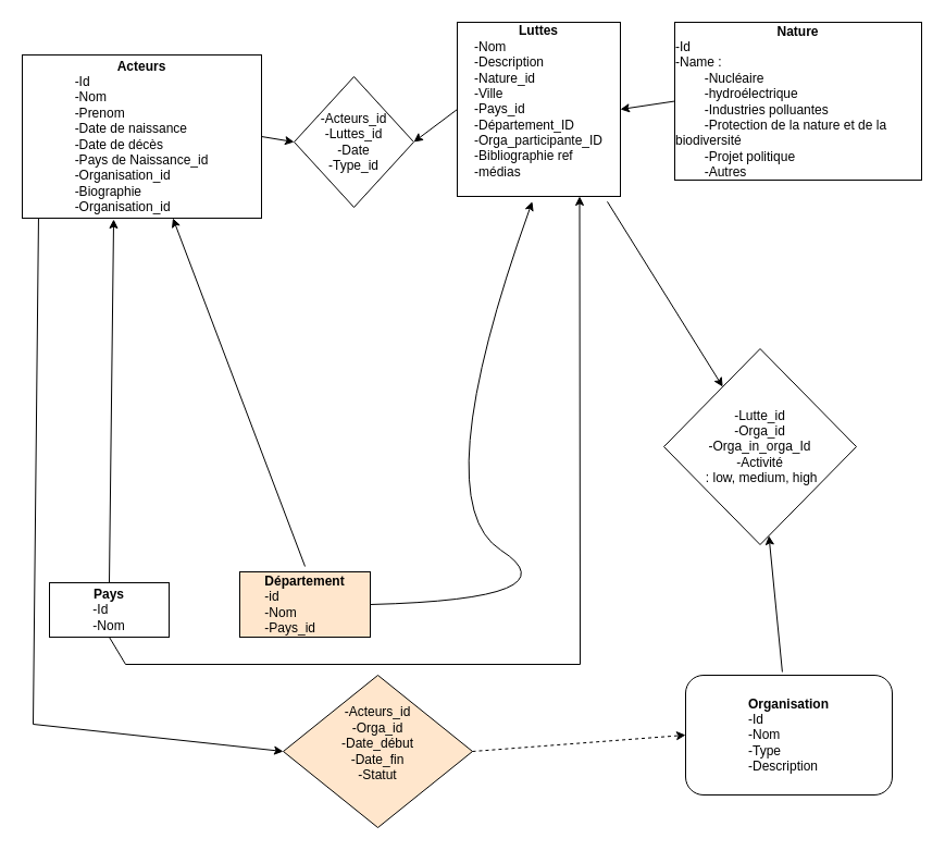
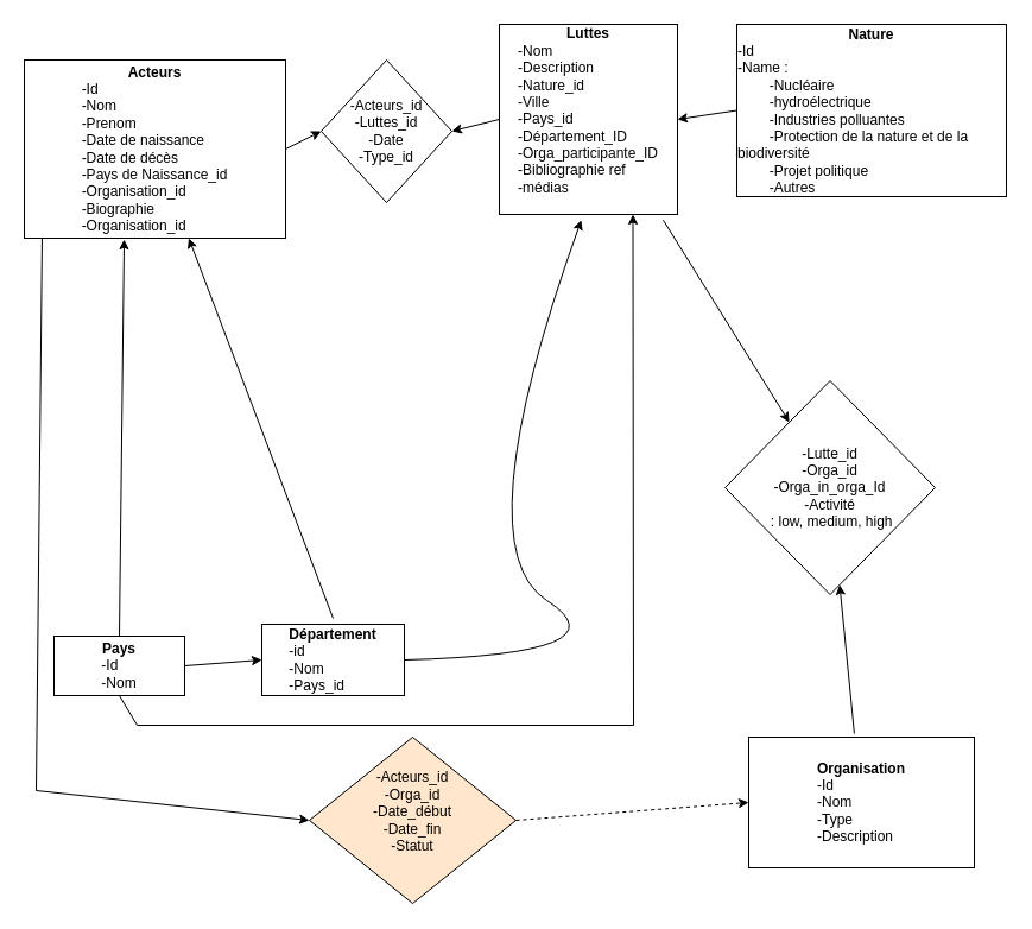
  <mxCell id="0" />
  <mxCell id="1" parent="0" />
  <mxCell id="2" value="&lt;div&gt;&lt;b&gt;Acteurs&lt;/b&gt;&lt;/div&gt;&lt;div align=&quot;left&quot;&gt;-Id&lt;/div&gt;&lt;div align=&quot;left&quot;&gt;-Nom&lt;/div&gt;&lt;div align=&quot;left&quot;&gt;-Prenom&lt;/div&gt;&lt;div align=&quot;left&quot;&gt;-Date de naissance&lt;/div&gt;&lt;div align=&quot;left&quot;&gt;-Date de décès&lt;br&gt;&lt;/div&gt;&lt;div align=&quot;left&quot;&gt;-Pays de Naissance_id&lt;/div&gt;&lt;div align=&quot;left&quot;&gt;-Organisation_id&lt;/div&gt;&lt;div align=&quot;left&quot;&gt;-Biographie&lt;/div&gt;&lt;div align=&quot;left&quot;&gt;-Organisation_id&lt;br&gt;&lt;/div&gt;" style="rounded=0;whiteSpace=wrap;html=1;" parent="1" vertex="1"><mxGeometry y="50" width="220" height="150" as="geometry" x="20" /></mxCell>
  <mxCell id="3" value="&lt;div&gt;&lt;span&gt;Pays&lt;/span&gt;&lt;/div&gt;&lt;div align=&quot;left&quot;&gt;&lt;span&gt;&lt;span style=&quot;font-weight: normal&quot;&gt;-Id&lt;/span&gt;&lt;br&gt;&lt;/span&gt;&lt;/div&gt;&lt;div align=&quot;left&quot;&gt;&lt;span style=&quot;font-weight: normal&quot;&gt;-Nom&lt;/span&gt;&lt;br&gt;&lt;/div&gt;" style="text;html=1;strokeColor=default;fillColor=none;align=center;verticalAlign=middle;whiteSpace=wrap;rounded=0;fontStyle=1" parent="1" vertex="1"><mxGeometry x="45" y="535" width="110" height="50" as="geometry" /></mxCell>
- <mxCell id="4" value="&lt;div&gt;&lt;b&gt;Département&lt;/b&gt;&lt;/div&gt;&lt;div align=&quot;left&quot;&gt;-id&lt;/div&gt;&lt;div align=&quot;left&quot;&gt;-Nom&lt;/div&gt;&lt;div align=&quot;left&quot;&gt;-Pays_id&lt;br&gt;&lt;/div&gt;" style="rounded=0;whiteSpace=wrap;html=1;fillColor=#ffe6cc;" parent="1" vertex="1"><mxGeometry x="220" y="525" width="120" height="60" as="geometry" /></mxCell>
+ <mxCell id="4" value="&lt;div&gt;&lt;b&gt;Département&lt;/b&gt;&lt;/div&gt;&lt;div align=&quot;left&quot;&gt;-id&lt;/div&gt;&lt;div align=&quot;left&quot;&gt;-Nom&lt;/div&gt;&lt;div align=&quot;left&quot;&gt;-Pays_id&lt;br&gt;&lt;/div&gt;" style="rounded=0;whiteSpace=wrap;html=1;" parent="1" vertex="1"><mxGeometry x="220" y="525" width="120" height="60" as="geometry" /></mxCell>
  <mxCell id="5" value="&lt;div&gt;&lt;b&gt;Luttes&lt;/b&gt;&lt;/div&gt;&lt;div align=&quot;left&quot;&gt;-Nom&lt;/div&gt;&lt;div align=&quot;left&quot;&gt;-Description&lt;br&gt;&lt;/div&gt;&lt;div align=&quot;left&quot;&gt;-Nature_id&lt;br&gt;&lt;/div&gt;&lt;div align=&quot;left&quot;&gt;-Ville&lt;/div&gt;&lt;div align=&quot;left&quot;&gt;-Pays_id&lt;/div&gt;&lt;div align=&quot;left&quot;&gt;-Département_ID&lt;/div&gt;&lt;div align=&quot;left&quot;&gt;-Orga_participante_ID&lt;/div&gt;&lt;div align=&quot;left&quot;&gt;-Bibliographie ref&lt;/div&gt;&lt;div align=&quot;left&quot;&gt;-médias&lt;br&gt;&lt;/div&gt;&lt;div&gt;&lt;br&gt;&lt;/div&gt;" style="rounded=0;whiteSpace=wrap;html=1;strokeColor=default;" parent="1" vertex="1"><mxGeometry x="420" y="20" width="150" height="160" as="geometry" /></mxCell>
  <mxCell id="6" value="&lt;div&gt;&lt;b&gt;Nature&lt;/b&gt;&lt;/div&gt;&lt;div align=&quot;left&quot;&gt;-Id&lt;br&gt;&lt;/div&gt;&lt;div align=&quot;left&quot;&gt;-Name :&lt;/div&gt;&lt;div align=&quot;left&quot;&gt;&lt;span&gt;&#09;&lt;/span&gt;&lt;span style=&quot;white-space: pre&quot;&gt;&#09;&lt;/span&gt;-Nucléaire&lt;br&gt;&lt;/div&gt;&lt;div align=&quot;left&quot;&gt;&lt;span&gt;&#09;&lt;/span&gt;&lt;span style=&quot;white-space: pre&quot;&gt;&#09;&lt;/span&gt;-hydroélectrique&lt;/div&gt;&lt;div align=&quot;left&quot;&gt;&lt;span&gt;&#09;&lt;/span&gt;&lt;span style=&quot;white-space: pre&quot;&gt;&#09;&lt;/span&gt;-Industries polluantes&lt;/div&gt;&lt;div align=&quot;left&quot;&gt;&lt;span style=&quot;white-space: pre&quot;&gt;&#09;&lt;/span&gt;-Protection de la nature et de la &lt;span style=&quot;white-space: pre&quot;&gt;&#09;&lt;/span&gt;&amp;nbsp; biodiversité&lt;/div&gt;&lt;div align=&quot;left&quot;&gt;&lt;span style=&quot;white-space: pre&quot;&gt;&#09;&lt;/span&gt;-Projet politique &lt;br&gt;&lt;/div&gt;&lt;div align=&quot;left&quot;&gt;&lt;span style=&quot;white-space: pre&quot;&gt;&#09;&lt;/span&gt;-Autres&lt;br&gt;&lt;/div&gt;" style="rounded=0;whiteSpace=wrap;html=1;strokeColor=default;" parent="1" vertex="1"><mxGeometry x="620" y="20" width="227" height="145" as="geometry" /></mxCell>
- <mxCell id="7" value="&lt;div&gt;-Acteurs_id&lt;/div&gt;&lt;div&gt;-Luttes_id&lt;/div&gt;&lt;div&gt;-Date&lt;/div&gt;&lt;div&gt;-Type_id&lt;br&gt;&lt;/div&gt;" style="rhombus;whiteSpace=wrap;html=1;strokeColor=default;" parent="1" vertex="1"><mxGeometry x="270" y="70" width="110" height="120" as="geometry" /></mxCell>
+ <mxCell id="7" value="&lt;div&gt;-Acteurs_id&lt;/div&gt;&lt;div&gt;-Luttes_id&lt;/div&gt;&lt;div&gt;-Date&lt;/div&gt;&lt;div&gt;-Type_id&lt;br&gt;&lt;/div&gt;" style="rhombus;whiteSpace=wrap;html=1;strokeColor=default;" parent="1" vertex="1"><mxGeometry x="270" y="50" width="110" height="120" as="geometry" /></mxCell>
  <mxCell id="8" value="" style="endArrow=classic;html=1;rounded=0;exitX=1;exitY=0.5;exitDx=0;exitDy=0;entryX=0;entryY=0.5;entryDx=0;entryDy=0;" parent="1" source="2" target="7" edge="1"><mxGeometry width="50" height="50" relative="1" as="geometry"><mxPoint x="380" y="420" as="sourcePoint" /><mxPoint x="430" y="370" as="targetPoint" /></mxGeometry></mxCell>
  <mxCell id="9" value="" style="endArrow=classic;html=1;rounded=0;exitX=0;exitY=0.5;exitDx=0;exitDy=0;entryX=1;entryY=0.5;entryDx=0;entryDy=0;" parent="1" source="5" target="7" edge="1"><mxGeometry width="50" height="50" relative="1" as="geometry"><mxPoint x="380" y="420" as="sourcePoint" /><mxPoint x="430" y="370" as="targetPoint" /></mxGeometry></mxCell>
  <mxCell id="10" value="" style="endArrow=classic;html=1;rounded=0;exitX=0;exitY=0.5;exitDx=0;exitDy=0;entryX=1;entryY=0.5;entryDx=0;entryDy=0;" parent="1" source="6" target="5" edge="1"><mxGeometry width="50" height="50" relative="1" as="geometry"><mxPoint x="390" y="420" as="sourcePoint" /><mxPoint x="440" y="370" as="targetPoint" /></mxGeometry></mxCell>
+ <mxCell id="11" value="" style="endArrow=classic;html=1;rounded=0;exitX=1;exitY=0.5;exitDx=0;exitDy=0;entryX=0;entryY=0.5;entryDx=0;entryDy=0;" parent="1" source="3" target="4" edge="1"><mxGeometry width="50" height="50" relative="1" as="geometry"><mxPoint x="390" y="420" as="sourcePoint" /><mxPoint x="440" y="370" as="targetPoint" /></mxGeometry></mxCell>
  <mxCell id="12" value="" style="curved=1;endArrow=classic;html=1;rounded=0;exitX=1;exitY=0.5;exitDx=0;exitDy=0;entryX=0.46;entryY=1.03;entryDx=0;entryDy=0;entryPerimeter=0;" parent="1" source="4" target="5" edge="1"><mxGeometry width="50" height="50" relative="1" as="geometry"><mxPoint x="390" y="510" as="sourcePoint" /><mxPoint x="440" y="460" as="targetPoint" /><Array as="points"><mxPoint x="530" y="550" /><mxPoint x="390" y="460" /></Array></mxGeometry></mxCell>
  <mxCell id="13" value="" style="endArrow=classic;html=1;rounded=0;" parent="1" target="2" edge="1"><mxGeometry width="50" height="50" relative="1" as="geometry"><mxPoint x="280" y="520" as="sourcePoint" /><mxPoint x="440" y="280" as="targetPoint" /></mxGeometry></mxCell>
  <mxCell id="14" value="" style="endArrow=classic;html=1;rounded=0;exitX=0.068;exitY=1;exitDx=0;exitDy=0;exitPerimeter=0;entryX=0;entryY=0.5;entryDx=0;entryDy=0;" parent="1" source="2" target="18" edge="1"><mxGeometry width="50" height="50" relative="1" as="geometry"><mxPoint x="390" y="330" as="sourcePoint" /><mxPoint x="220" y="640" as="targetPoint" /><Array as="points"><mxPoint x="30" y="665" /></Array></mxGeometry></mxCell>
- <mxCell id="15" value="&lt;div&gt;&lt;b&gt;Organisation&lt;/b&gt;&lt;/div&gt;&lt;div align=&quot;left&quot;&gt;-Id&lt;/div&gt;&lt;div align=&quot;left&quot;&gt;-Nom&lt;/div&gt;&lt;div align=&quot;left&quot;&gt;-Type&lt;/div&gt;&lt;div align=&quot;left&quot;&gt;-Description&lt;br&gt;&lt;/div&gt;" style="whiteSpace=wrap;html=1;strokeColor=default;rounded=1;" parent="1" vertex="1"><mxGeometry x="630" y="620" width="190" height="110" as="geometry" /></mxCell>
+ <mxCell id="15" value="&lt;div&gt;&lt;b&gt;Organisation&lt;/b&gt;&lt;/div&gt;&lt;div align=&quot;left&quot;&gt;-Id&lt;/div&gt;&lt;div align=&quot;left&quot;&gt;-Nom&lt;/div&gt;&lt;div align=&quot;left&quot;&gt;-Type&lt;/div&gt;&lt;div align=&quot;left&quot;&gt;-Description&lt;br&gt;&lt;/div&gt;" style="rounded=0;whiteSpace=wrap;html=1;strokeColor=default;" parent="1" vertex="1"><mxGeometry x="630" y="620" width="190" height="110" as="geometry" /></mxCell>
  <mxCell id="16" value="" style="endArrow=classic;html=1;rounded=0;exitX=0.5;exitY=0;exitDx=0;exitDy=0;entryX=0.382;entryY=1.007;entryDx=0;entryDy=0;entryPerimeter=0;" parent="1" source="3" target="2" edge="1"><mxGeometry width="50" height="50" relative="1" as="geometry"><mxPoint x="390" y="460" as="sourcePoint" /><mxPoint x="440" y="410" as="targetPoint" /></mxGeometry></mxCell>
  <mxCell id="17" value="" style="endArrow=classic;html=1;rounded=0;exitX=0.5;exitY=1;exitDx=0;exitDy=0;entryX=0.75;entryY=1;entryDx=0;entryDy=0;" parent="1" source="3" target="5" edge="1"><mxGeometry width="50" height="50" relative="1" as="geometry"><mxPoint x="390" y="460" as="sourcePoint" /><mxPoint x="440" y="410" as="targetPoint" /><Array as="points"><mxPoint x="115" y="610" /><mxPoint x="533" y="610" /></Array></mxGeometry></mxCell>
  <mxCell id="18" value="&lt;div&gt;-Acteurs_id&lt;/div&gt;&lt;div&gt;-Orga_id&lt;/div&gt;&lt;div&gt;-Date_début&lt;/div&gt;&lt;div&gt;-Date_fin&lt;br&gt;&lt;/div&gt;&lt;div&gt;-Statut&lt;br&gt;&lt;/div&gt;&lt;div&gt;&lt;br&gt;&lt;/div&gt;" style="rhombus;whiteSpace=wrap;html=1;strokeColor=default;fillColor=#ffe6cc;" parent="1" vertex="1"><mxGeometry x="260" y="620" width="174" height="140" as="geometry" /></mxCell>
  <mxCell id="19" value="" style="endArrow=classic;html=1;rounded=0;exitX=1;exitY=0.5;exitDx=0;exitDy=0;entryX=0;entryY=0.5;entryDx=0;entryDy=0;dashed=1;" parent="1" source="18" target="15" edge="1"><mxGeometry width="50" height="50" relative="1" as="geometry"><mxPoint x="390" y="460" as="sourcePoint" /><mxPoint x="440" y="410" as="targetPoint" /></mxGeometry></mxCell>
  <mxCell id="20" value="" style="endArrow=classic;html=1;rounded=0;exitX=0.92;exitY=1.03;exitDx=0;exitDy=0;exitPerimeter=0;" parent="1" source="5" target="21" edge="1"><mxGeometry width="50" height="50" relative="1" as="geometry"><mxPoint x="390" y="460" as="sourcePoint" /><mxPoint x="650" y="420" as="targetPoint" /></mxGeometry></mxCell>
  <mxCell id="21" value="&lt;div align=&quot;center&quot;&gt;-Lutte_id&lt;/div&gt;&lt;div align=&quot;center&quot;&gt;-Orga_id&lt;/div&gt;&lt;div align=&quot;center&quot;&gt;-Orga_in_orga_Id&lt;br&gt;&lt;/div&gt;&lt;div align=&quot;center&quot;&gt;-Activité&lt;br&gt;&lt;/div&gt;&lt;div align=&quot;center&quot;&gt;&amp;nbsp;: low, medium, high&lt;/div&gt;" style="rhombus;whiteSpace=wrap;html=1;strokeColor=default;align=center;" parent="1" vertex="1"><mxGeometry x="610" y="320" width="177" height="180" as="geometry" /></mxCell>
  <mxCell id="22" value="" style="endArrow=classic;html=1;rounded=0;exitX=0.468;exitY=-0.027;exitDx=0;exitDy=0;exitPerimeter=0;" parent="1" source="15" target="21" edge="1"><mxGeometry width="50" height="50" relative="1" as="geometry"><mxPoint x="390" y="460" as="sourcePoint" /><mxPoint x="440" y="410" as="targetPoint" /></mxGeometry></mxCell>
